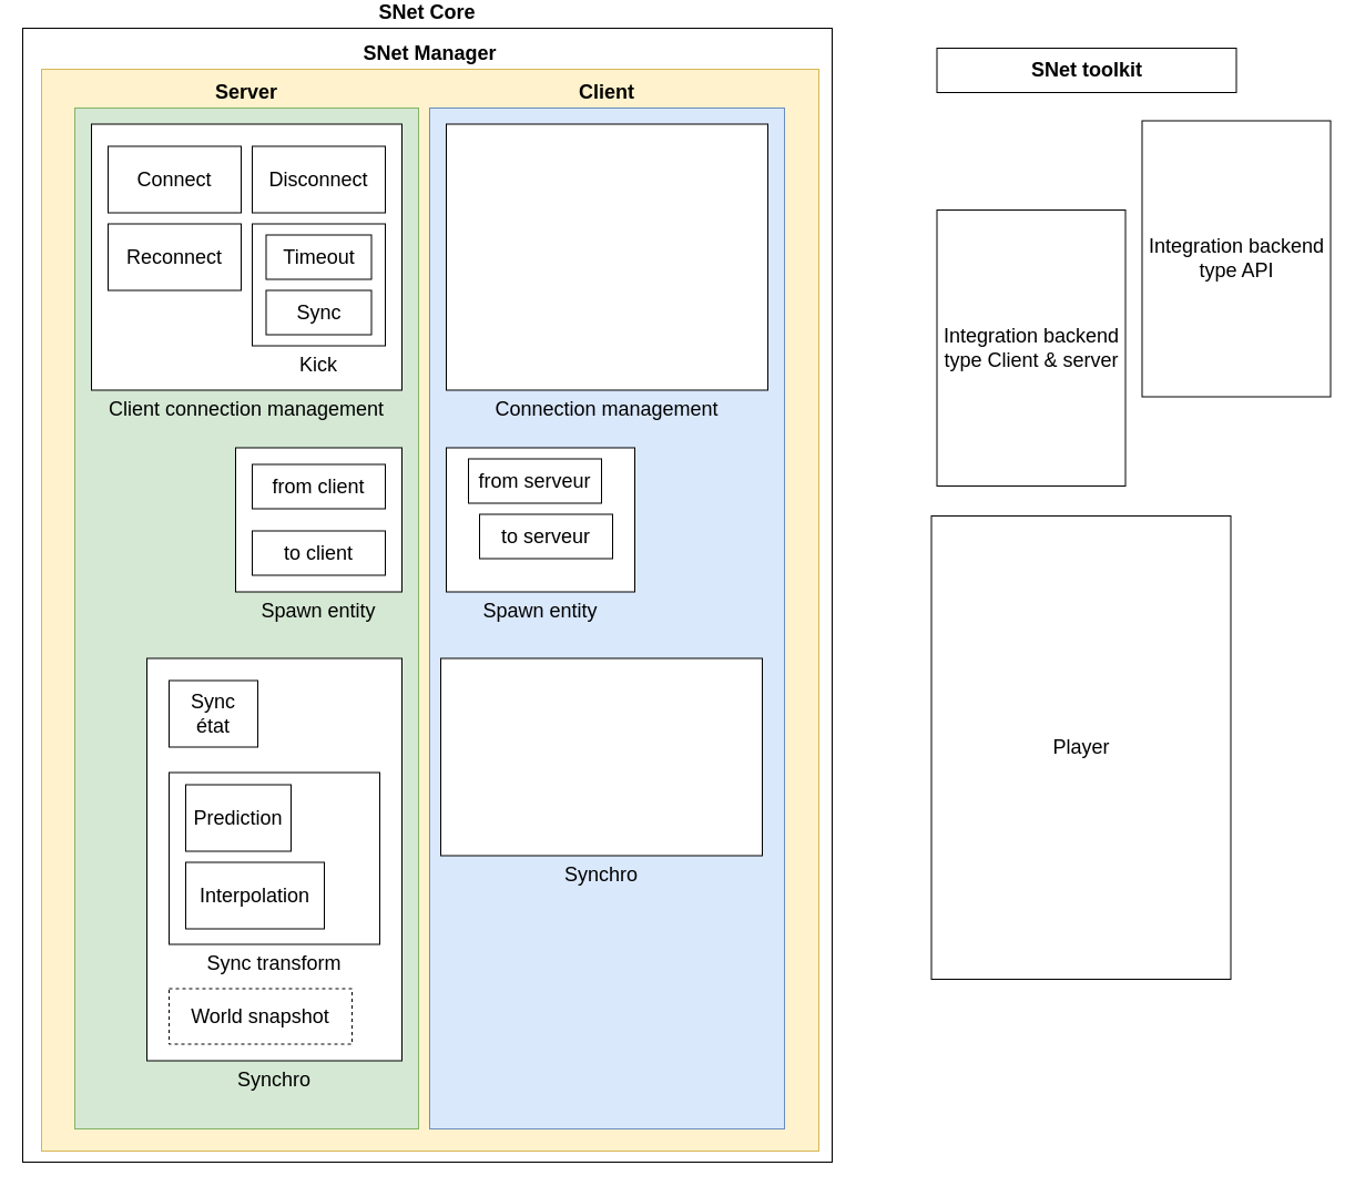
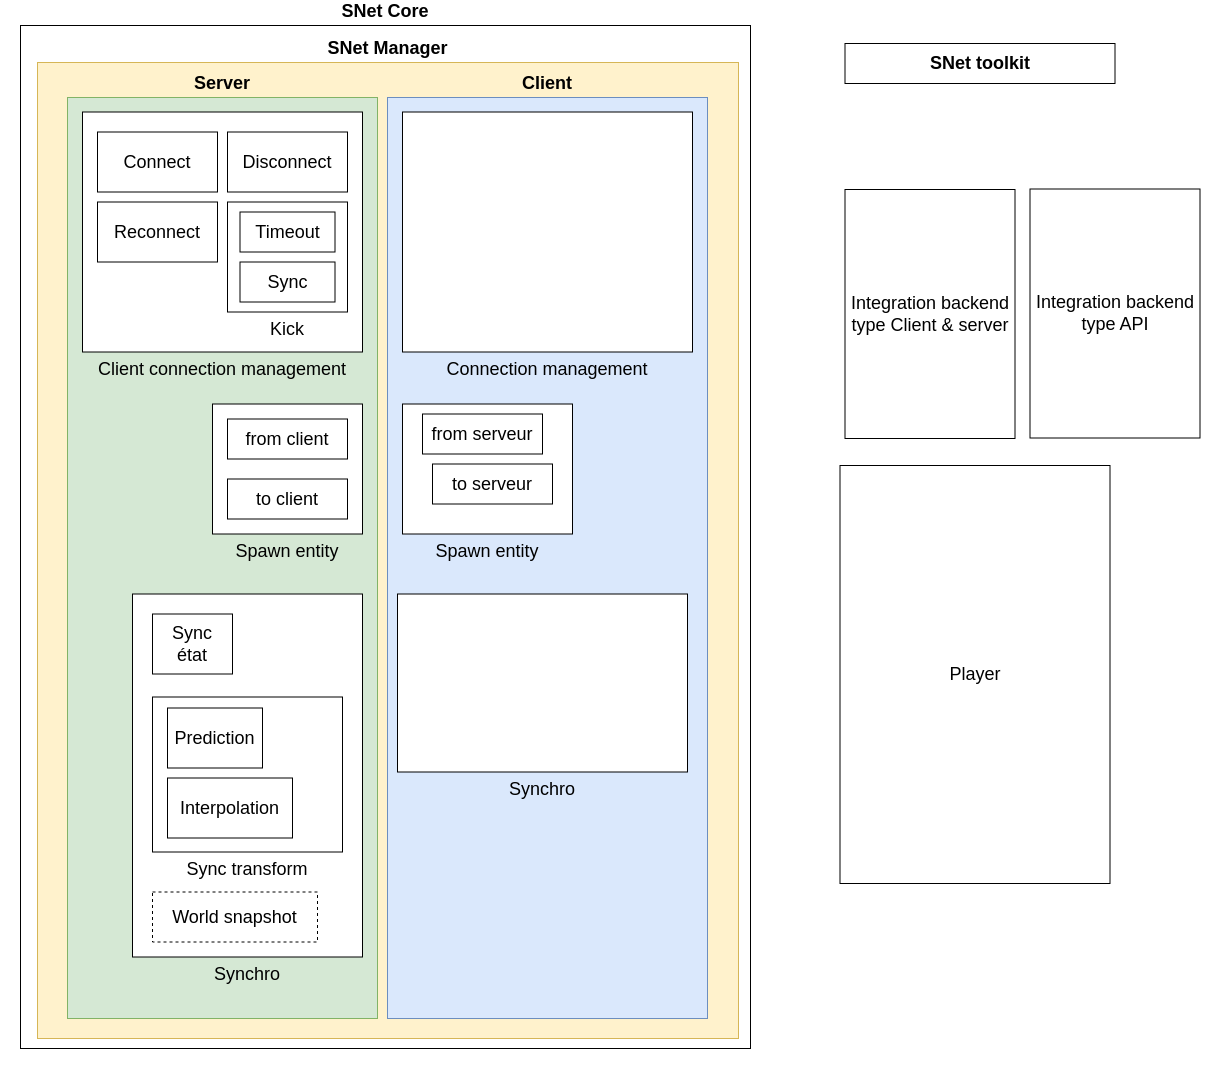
  <mxCell id="0" />
  <mxCell id="1" parent="0" />
  <mxCell id="2" value="SNet Core" style="rounded=0;whiteSpace=wrap;html=1;fontSize=18;fontStyle=1;labelPosition=center;verticalLabelPosition=top;align=center;verticalAlign=bottom;" vertex="1" parent="1"><mxGeometry x="20" y="20" width="730" height="1023" as="geometry" /></mxCell>
  <mxCell id="3" value="SNet Manager" style="rounded=0;whiteSpace=wrap;html=1;strokeColor=#d6b656;fontSize=18;labelPosition=center;verticalLabelPosition=top;align=center;verticalAlign=bottom;fontStyle=1;fillColor=#fff2cc;" vertex="1" parent="1"><mxGeometry x="37" y="57" width="701" height="976" as="geometry" /></mxCell>
  <mxCell id="4" value="Server" style="rounded=0;whiteSpace=wrap;html=1;fontSize=18;fontStyle=1;labelPosition=center;verticalLabelPosition=top;align=center;verticalAlign=bottom;fillColor=#d5e8d4;strokeColor=#82b366;" vertex="1" parent="1"><mxGeometry x="67" y="92" width="310" height="921" as="geometry" /></mxCell>
  <mxCell id="5" value="Client" style="rounded=0;whiteSpace=wrap;html=1;fontSize=18;fontStyle=1;labelPosition=center;verticalLabelPosition=top;align=center;verticalAlign=bottom;fillColor=#dae8fc;strokeColor=#6c8ebf;" vertex="1" parent="1"><mxGeometry x="387" y="92" width="320" height="921" as="geometry" /></mxCell>
  <mxCell id="6" value="Client connection management" style="rounded=0;whiteSpace=wrap;html=1;fontSize=18;labelPosition=center;verticalLabelPosition=bottom;align=center;verticalAlign=top;" vertex="1" parent="1"><mxGeometry x="82" y="106.5" width="280" height="240" as="geometry" /></mxCell>
  <mxCell id="7" value="Connection management" style="rounded=0;whiteSpace=wrap;html=1;fontSize=18;labelPosition=center;verticalLabelPosition=bottom;align=center;verticalAlign=top;" vertex="1" parent="1"><mxGeometry x="402" y="106.5" width="290" height="240" as="geometry" /></mxCell>
  <mxCell id="8" value="Spawn entity" style="rounded=0;whiteSpace=wrap;html=1;fontSize=18;labelPosition=center;verticalLabelPosition=bottom;align=center;verticalAlign=top;" vertex="1" parent="1"><mxGeometry x="212" y="398.5" width="150" height="130" as="geometry" /></mxCell>
  <mxCell id="9" value="Spawn entity" style="rounded=0;whiteSpace=wrap;html=1;fontSize=18;labelPosition=center;verticalLabelPosition=bottom;align=center;verticalAlign=top;" vertex="1" parent="1"><mxGeometry x="402" y="398.5" width="170" height="130" as="geometry" /></mxCell>
  <mxCell id="10" value="SNet toolkit" style="rounded=0;whiteSpace=wrap;html=1;fontSize=18;fontStyle=1" vertex="1" parent="1"><mxGeometry x="844.5" y="38" width="270" height="40" as="geometry" /></mxCell>
  <mxCell id="11" value="Player" style="rounded=0;whiteSpace=wrap;html=1;fontSize=18;" vertex="1" parent="1"><mxGeometry x="839.5" y="460" width="270" height="418" as="geometry" /></mxCell>
  <mxCell id="12" value="Synchro" style="rounded=0;whiteSpace=wrap;html=1;fontSize=18;labelPosition=center;verticalLabelPosition=bottom;align=center;verticalAlign=top;" vertex="1" parent="1"><mxGeometry x="132" y="588.5" width="230" height="363" as="geometry" /></mxCell>
  <mxCell id="13" value="Synchro" style="rounded=0;whiteSpace=wrap;html=1;fontSize=18;labelPosition=center;verticalLabelPosition=bottom;align=center;verticalAlign=top;" vertex="1" parent="1"><mxGeometry x="397" y="588.5" width="290" height="178" as="geometry" /></mxCell>
  <mxCell id="14" value="Sync&lt;br&gt;état" style="rounded=0;whiteSpace=wrap;html=1;fontSize=18;" vertex="1" parent="1"><mxGeometry x="152" y="608.5" width="80" height="60" as="geometry" /></mxCell>
  <mxCell id="15" value="Sync transform" style="rounded=0;whiteSpace=wrap;html=1;fontSize=18;labelPosition=center;verticalLabelPosition=bottom;align=center;verticalAlign=top;" vertex="1" parent="1"><mxGeometry x="152" y="691.5" width="190" height="155" as="geometry" /></mxCell>
  <mxCell id="16" value="from serveur" style="rounded=0;whiteSpace=wrap;html=1;fontSize=18;" vertex="1" parent="1"><mxGeometry x="422" y="408.5" width="120" height="40" as="geometry" /></mxCell>
  <mxCell id="17" value="to serveur" style="rounded=0;whiteSpace=wrap;html=1;fontSize=18;" vertex="1" parent="1"><mxGeometry x="432" y="458.5" width="120" height="40" as="geometry" /></mxCell>
  <mxCell id="18" value="from client" style="rounded=0;whiteSpace=wrap;html=1;fontSize=18;" vertex="1" parent="1"><mxGeometry x="227" y="413.5" width="120" height="40" as="geometry" /></mxCell>
  <mxCell id="19" value="to client" style="rounded=0;whiteSpace=wrap;html=1;fontSize=18;" vertex="1" parent="1"><mxGeometry x="227" y="473.5" width="120" height="40" as="geometry" /></mxCell>
  <mxCell id="20" value="Connect" style="rounded=0;whiteSpace=wrap;html=1;fontSize=18;" vertex="1" parent="1"><mxGeometry x="97" y="126.5" width="120" height="60" as="geometry" /></mxCell>
  <mxCell id="21" value="Reconnect" style="rounded=0;whiteSpace=wrap;html=1;fontSize=18;" vertex="1" parent="1"><mxGeometry x="97" y="196.5" width="120" height="60" as="geometry" /></mxCell>
  <mxCell id="22" value="Disconnect" style="rounded=0;whiteSpace=wrap;html=1;fontSize=18;" vertex="1" parent="1"><mxGeometry x="227" y="126.5" width="120" height="60" as="geometry" /></mxCell>
  <mxCell id="23" value="Kick" style="rounded=0;whiteSpace=wrap;html=1;fontSize=18;labelPosition=center;verticalLabelPosition=bottom;align=center;verticalAlign=top;" vertex="1" parent="1"><mxGeometry x="227" y="196.5" width="120" height="110" as="geometry" /></mxCell>
  <mxCell id="24" value="Timeout" style="rounded=0;whiteSpace=wrap;html=1;fontSize=18;" vertex="1" parent="1"><mxGeometry x="239.5" y="206.5" width="95" height="40" as="geometry" /></mxCell>
  <mxCell id="25" value="Sync" style="rounded=0;whiteSpace=wrap;html=1;fontSize=18;" vertex="1" parent="1"><mxGeometry x="239.5" y="256.5" width="95" height="40" as="geometry" /></mxCell>
  <mxCell id="26" value="Prediction" style="rounded=0;whiteSpace=wrap;html=1;fontSize=18;" vertex="1" parent="1"><mxGeometry x="167" y="702.5" width="95" height="60" as="geometry" /></mxCell>
  <mxCell id="27" value="Interpolation" style="rounded=0;whiteSpace=wrap;html=1;fontSize=18;" vertex="1" parent="1"><mxGeometry x="167" y="772.5" width="125" height="60" as="geometry" /></mxCell>
  <mxCell id="28" value="Integration backend&lt;br&gt;type Client &amp;amp; server" style="rounded=0;whiteSpace=wrap;html=1;fontSize=18;" vertex="1" parent="1"><mxGeometry x="844.5" y="184" width="170" height="249" as="geometry" /></mxCell>
- <mxCell id="29" value="Integration backend&lt;br&gt;type API" style="rounded=0;whiteSpace=wrap;html=1;fontSize=18;" vertex="1" parent="1"><mxGeometry x="1029.5" y="103.5" width="170" height="249" as="geometry" /></mxCell>
+ <mxCell id="29" value="Integration backend&lt;br&gt;type API" style="rounded=0;whiteSpace=wrap;html=1;fontSize=18;" vertex="1" parent="1"><mxGeometry x="1029.5" y="183.5" width="170" height="249" as="geometry" /></mxCell>
  <mxCell id="30" value="World snapshot" style="rounded=0;whiteSpace=wrap;html=1;fontSize=18;strokeColor=#000000;dashed=1;" vertex="1" parent="1"><mxGeometry x="152" y="886.5" width="165" height="50" as="geometry" /></mxCell>
